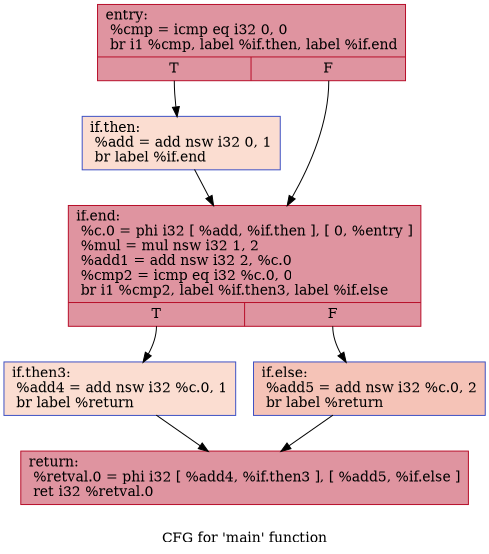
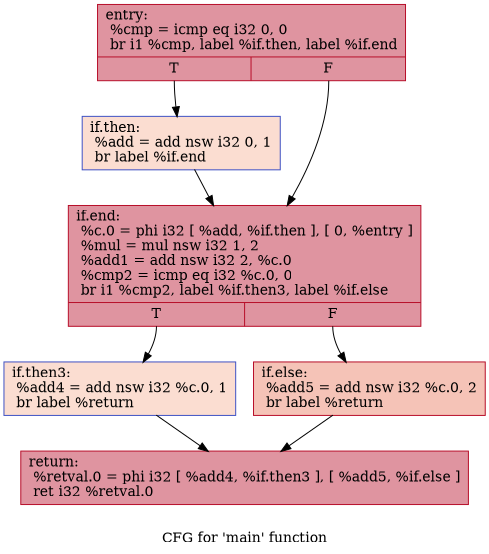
  digraph {
    label="CFG for 'main' function"
    node [color="#b70d28ff" fillcolor="#b70d2870" shape=record style=filled]
    n1 [label="{entry:\l  %cmp = icmp eq i32 0, 0\l  br i1 %cmp, label %if.then, label %if.end\l|{<s0>T|<s1>F}}"]
    n2 [color="#3d50c3ff" fillcolor="#f7b39670" label="{if.then:                                          \l  %add = add nsw i32 0, 1\l  br label %if.end\l}"]
    n3 [label="{if.end:                                           \l  %c.0 = phi i32 [ %add, %if.then ], [ 0, %entry ]\l  %mul = mul nsw i32 1, 2\l  %add1 = add nsw i32 2, %c.0\l  %cmp2 = icmp eq i32 %c.0, 0\l  br i1 %cmp2, label %if.then3, label %if.else\l|{<s0>T|<s1>F}}"]
    n4 [color="#3d50c3ff" fillcolor="#f7b39670" label="{if.then3:                                         \l  %add4 = add nsw i32 %c.0, 1\l  br label %return\l}"]
-   n5 [color="#3d50c3ff" fillcolor="#e8765c70" label="{if.else:                                          \l  %add5 = add nsw i32 %c.0, 2\l  br label %return\l}"]
+   n5 [fillcolor="#e8765c70" label="{if.else:                                          \l  %add5 = add nsw i32 %c.0, 2\l  br label %return\l}"]
    n6 [label="{return:                                           \l  %retval.0 = phi i32 [ %add4, %if.then3 ], [ %add5, %if.else ]\l  ret i32 %retval.0\l}"]
    n1 -> n2 [tailport=s0]
    n1 -> n3 [tailport=s1]
    n2 -> n3
    n3 -> n4 [tailport=s0]
    n3 -> n5 [tailport=s1]
    n4 -> n6
    n5 -> n6
  }
